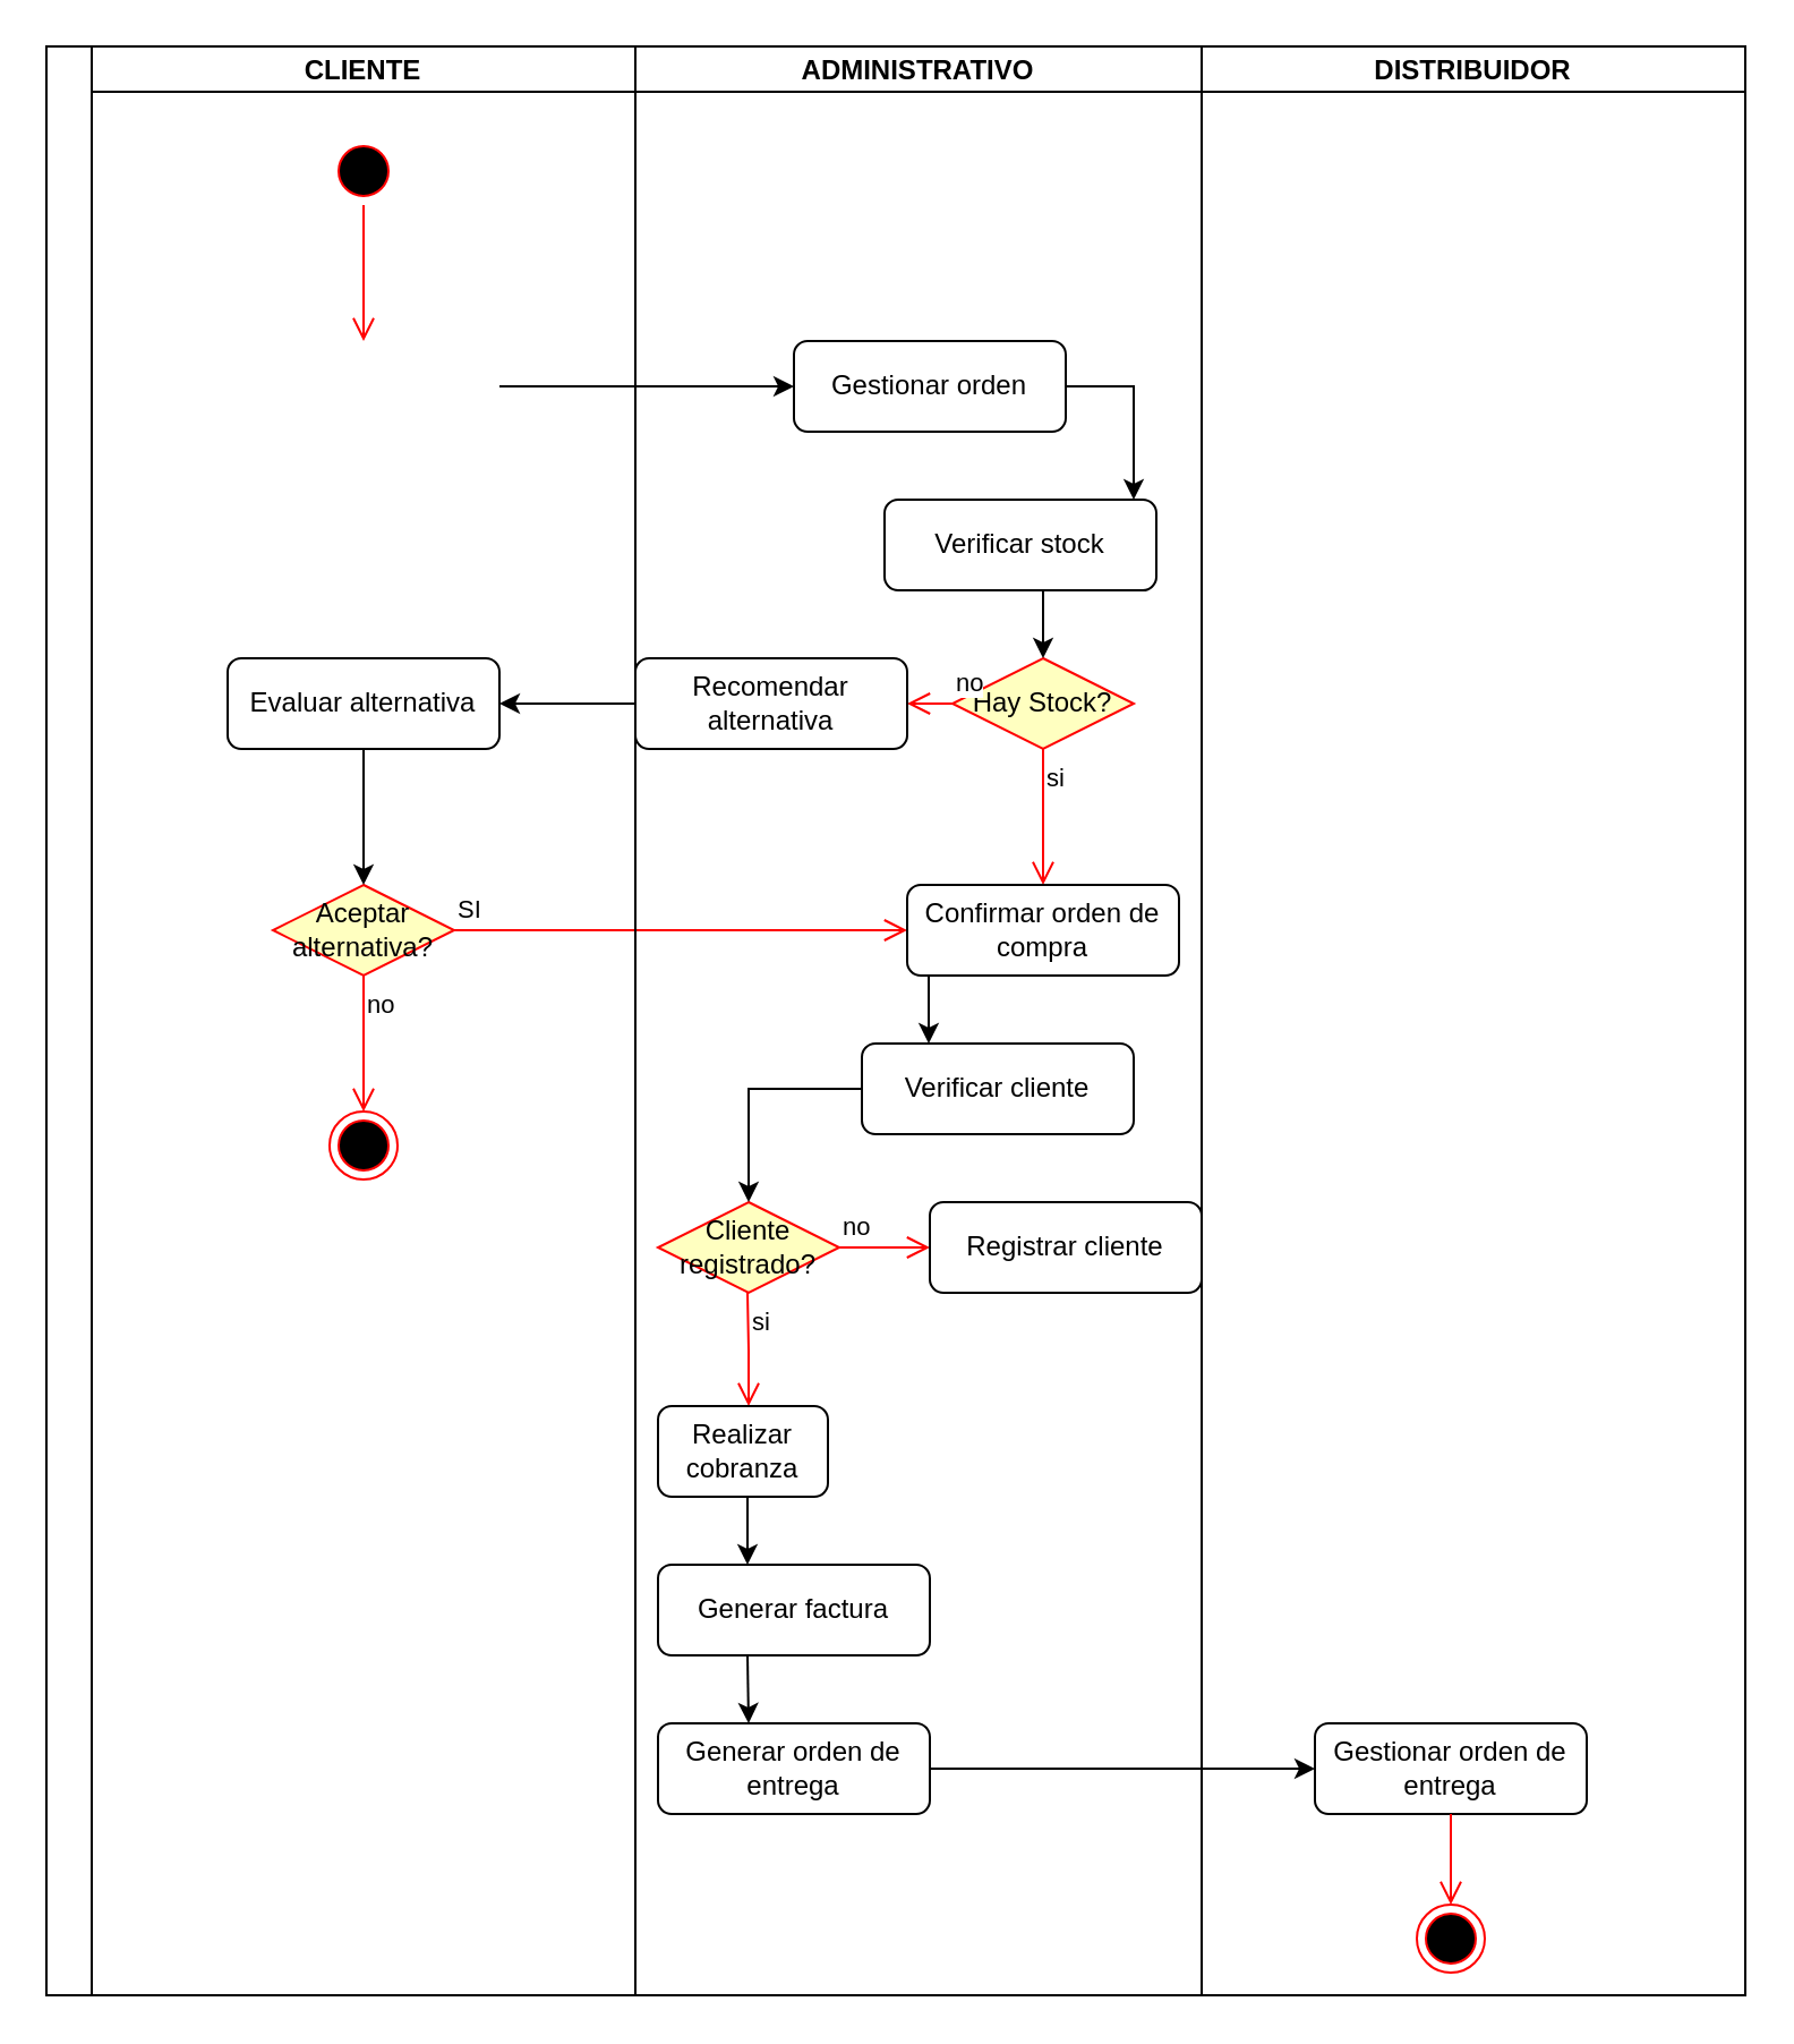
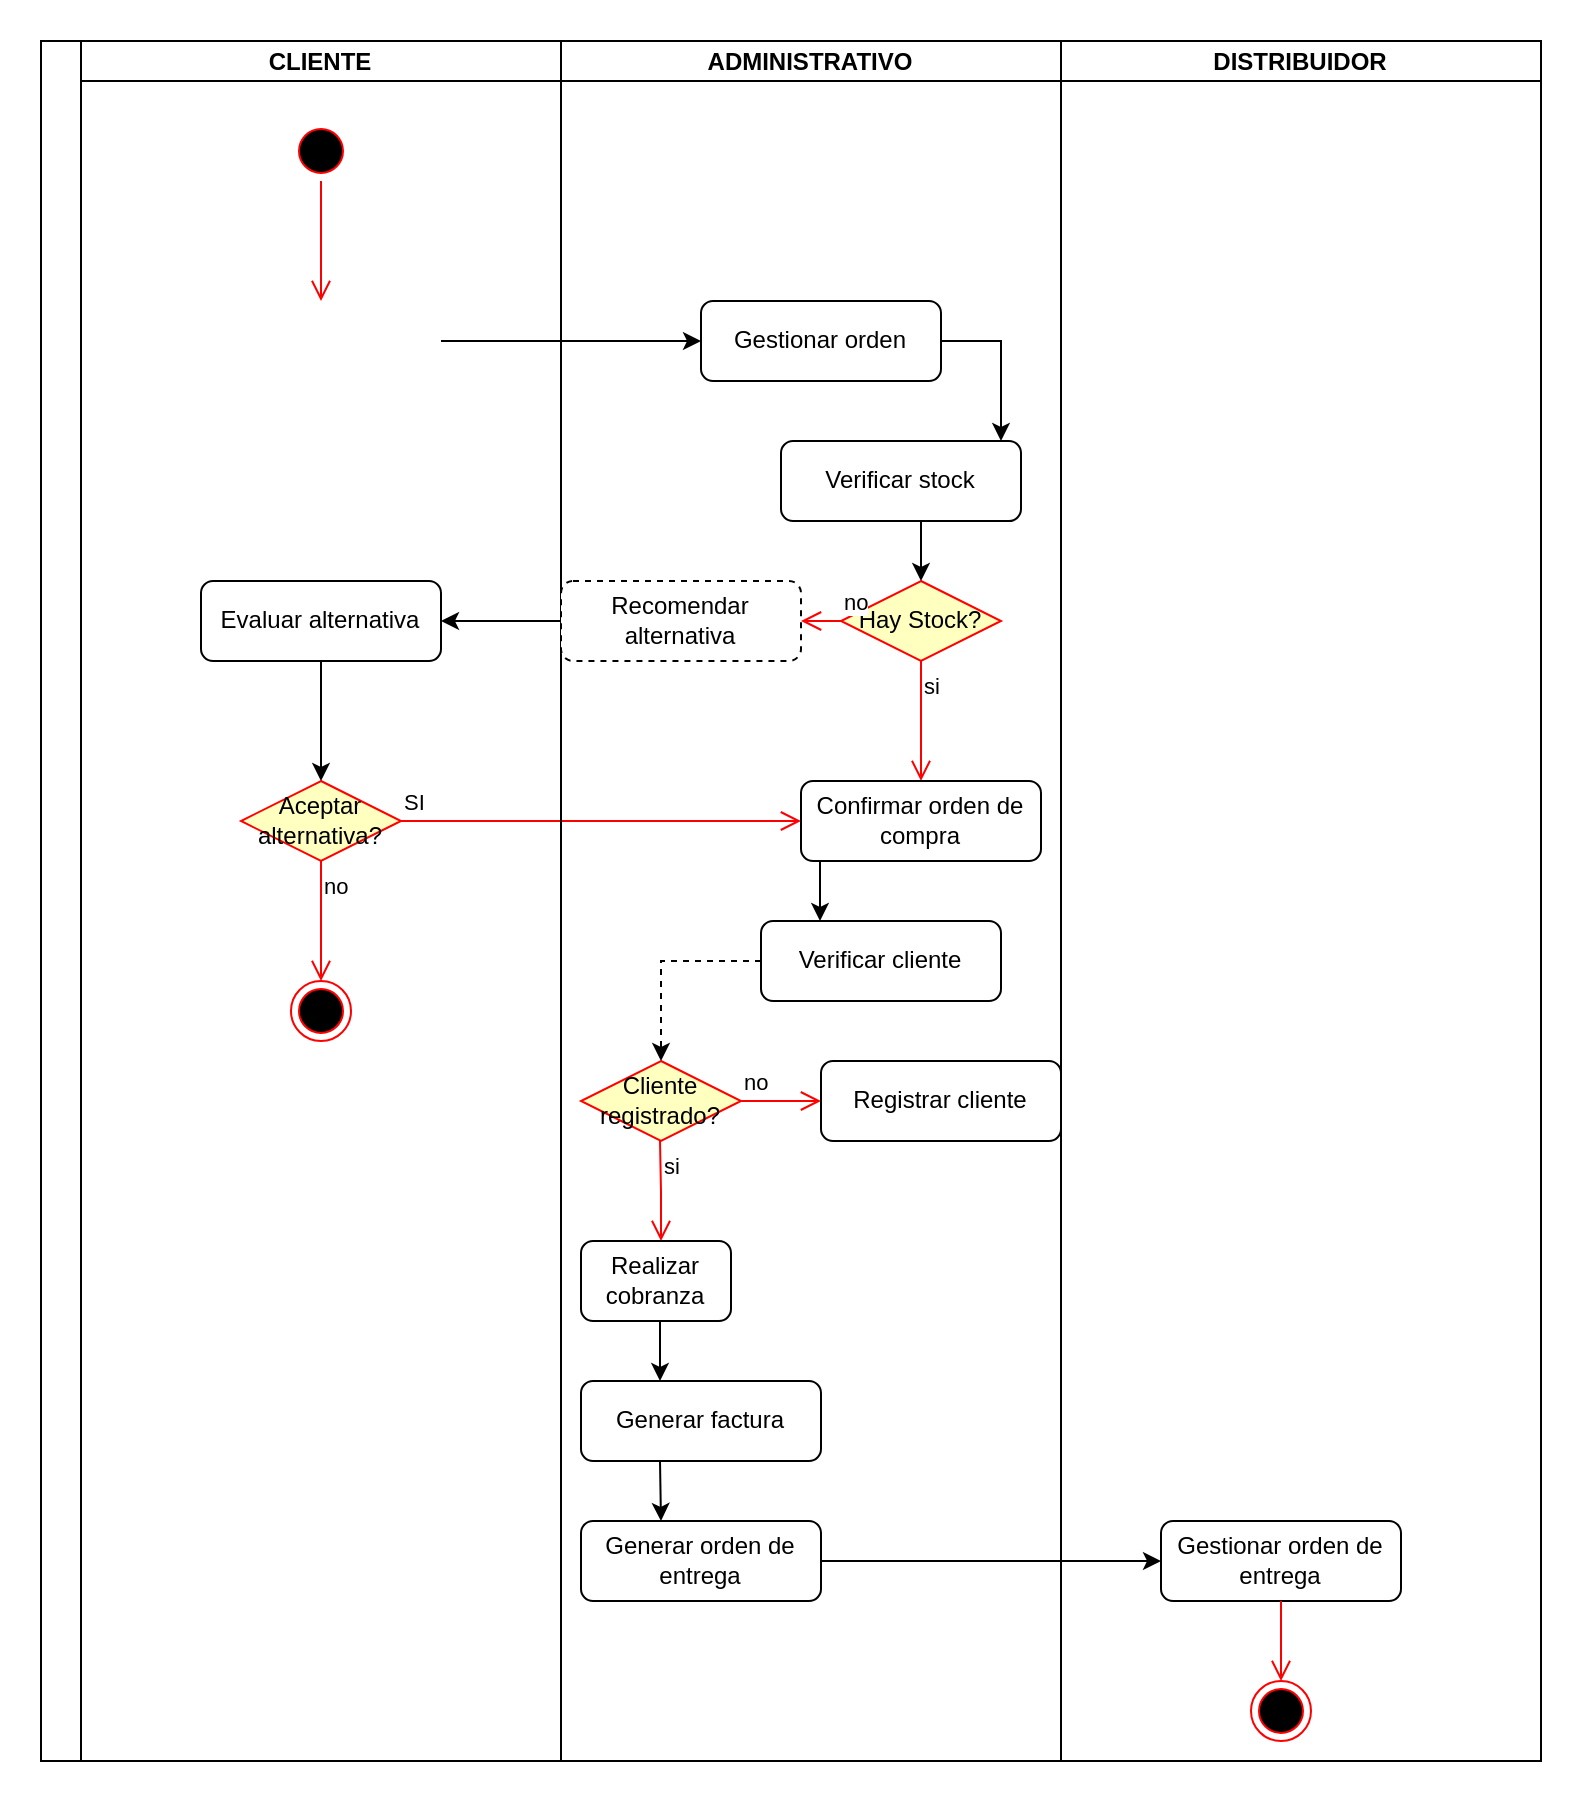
  <mxCell id="0" />
  <mxCell id="1" parent="0" />
  <mxCell id="2" value="" style="swimlane;childLayout=stackLayout;resizeParent=1;resizeParentMax=0;startSize=20;horizontal=0;horizontalStack=1;" vertex="1" parent="1"><mxGeometry x="20" y="20" width="510" height="860" as="geometry" /></mxCell>
  <mxCell id="3" value="CLIENTE" style="swimlane;startSize=20;" vertex="1" parent="2"><mxGeometry x="20" width="240" height="860" as="geometry" /></mxCell>
  <mxCell id="4" value="" style="endArrow=classic;html=1;rounded=0;entryX=0;entryY=0.5;entryDx=0;entryDy=0;" edge="1" parent="3" target="15"><mxGeometry width="50" height="50" relative="1" as="geometry"><mxPoint x="180" y="150" as="sourcePoint" /><mxPoint x="270" y="150" as="targetPoint" /></mxGeometry></mxCell>
  <mxCell id="5" value="" style="ellipse;html=1;shape=startState;fillColor=#000000;strokeColor=#ff0000;" vertex="1" parent="3"><mxGeometry x="105" y="40" width="30" height="30" as="geometry" /></mxCell>
  <mxCell id="6" value="" style="edgeStyle=orthogonalEdgeStyle;html=1;verticalAlign=bottom;endArrow=open;endSize=8;strokeColor=#ff0000;rounded=0;" edge="1" source="5" parent="3"><mxGeometry relative="1" as="geometry"><mxPoint x="120" y="130" as="targetPoint" /></mxGeometry></mxCell>
  <mxCell id="7" value="" style="endArrow=classic;html=1;rounded=0;exitX=0;exitY=0.5;exitDx=0;exitDy=0;" edge="1" parent="3" source="21"><mxGeometry width="50" height="50" relative="1" as="geometry"><mxPoint x="140" y="300" as="sourcePoint" /><mxPoint x="180" y="290" as="targetPoint" /></mxGeometry></mxCell>
  <mxCell id="8" value="Evaluar alternativa" style="rounded=1;whiteSpace=wrap;html=1;" vertex="1" parent="3"><mxGeometry x="60" y="270" width="120" height="40" as="geometry" /></mxCell>
  <mxCell id="9" value="Aceptar alternativa?" style="rhombus;whiteSpace=wrap;html=1;fontColor=#000000;fillColor=#ffffc0;strokeColor=#ff0000;" vertex="1" parent="3"><mxGeometry x="80" y="370" width="80" height="40" as="geometry" /></mxCell>
  <mxCell id="10" value="SI" style="edgeStyle=orthogonalEdgeStyle;html=1;align=left;verticalAlign=bottom;endArrow=open;endSize=8;strokeColor=#ff0000;rounded=0;" edge="1" source="9" parent="3"><mxGeometry x="-1" relative="1" as="geometry"><mxPoint x="360" y="390" as="targetPoint" /></mxGeometry></mxCell>
  <mxCell id="11" value="no" style="edgeStyle=orthogonalEdgeStyle;html=1;align=left;verticalAlign=top;endArrow=open;endSize=8;strokeColor=#ff0000;rounded=0;" edge="1" source="9" parent="3"><mxGeometry x="-1" relative="1" as="geometry"><mxPoint x="120" y="470" as="targetPoint" /><mxPoint as="offset" /></mxGeometry></mxCell>
  <mxCell id="12" value="" style="endArrow=classic;html=1;rounded=0;entryX=0.5;entryY=0;entryDx=0;entryDy=0;" edge="1" parent="3" target="9"><mxGeometry width="50" height="50" relative="1" as="geometry"><mxPoint x="120" y="310" as="sourcePoint" /><mxPoint x="170" y="260" as="targetPoint" /></mxGeometry></mxCell>
  <mxCell id="13" value="" style="ellipse;html=1;shape=endState;fillColor=#000000;strokeColor=#ff0000;" vertex="1" parent="3"><mxGeometry x="105" y="470" width="30" height="30" as="geometry" /></mxCell>
  <mxCell id="14" value="ADMINISTRATIVO" style="swimlane;startSize=20;" vertex="1" parent="2"><mxGeometry x="260" width="250" height="860" as="geometry" /></mxCell>
  <mxCell id="15" value="Gestionar orden" style="rounded=1;whiteSpace=wrap;html=1;" vertex="1" parent="14"><mxGeometry x="70" y="130" width="120" height="40" as="geometry" /></mxCell>
  <mxCell id="16" value="" style="endArrow=classic;html=1;rounded=0;" edge="1" parent="14"><mxGeometry width="50" height="50" relative="1" as="geometry"><mxPoint x="190" y="150" as="sourcePoint" /><mxPoint x="220" y="200" as="targetPoint" /><Array as="points"><mxPoint x="220" y="150" /></Array></mxGeometry></mxCell>
  <mxCell id="17" value="Verificar stock" style="rounded=1;whiteSpace=wrap;html=1;" vertex="1" parent="14"><mxGeometry x="110" y="200" width="120" height="40" as="geometry" /></mxCell>
  <mxCell id="18" value="Hay Stock?" style="rhombus;whiteSpace=wrap;html=1;fontColor=#000000;fillColor=#ffffc0;strokeColor=#ff0000;" vertex="1" parent="14"><mxGeometry x="140" y="270" width="80" height="40" as="geometry" /></mxCell>
  <mxCell id="19" value="si" style="edgeStyle=orthogonalEdgeStyle;html=1;align=left;verticalAlign=top;endArrow=open;endSize=8;strokeColor=#ff0000;rounded=0;entryX=0.5;entryY=0;entryDx=0;entryDy=0;" edge="1" source="18" parent="14" target="23"><mxGeometry x="-1" relative="1" as="geometry"><mxPoint x="180" y="350" as="targetPoint" /></mxGeometry></mxCell>
  <mxCell id="20" value="no" style="edgeStyle=orthogonalEdgeStyle;html=1;align=left;verticalAlign=bottom;endArrow=open;endSize=8;strokeColor=#ff0000;rounded=0;exitX=0;exitY=0.5;exitDx=0;exitDy=0;" edge="1" parent="14" source="18"><mxGeometry x="-1" relative="1" as="geometry"><mxPoint x="120" y="290" as="targetPoint" /><mxPoint x="40" y="330" as="sourcePoint" /></mxGeometry></mxCell>
- <mxCell id="21" value="Recomendar alternativa" style="rounded=1;whiteSpace=wrap;html=1;" vertex="1" parent="14"><mxGeometry y="270" width="120" height="40" as="geometry" /></mxCell>
+ <mxCell id="21" value="Recomendar alternativa" style="rounded=1;whiteSpace=wrap;html=1;dashed=1;" vertex="1" parent="14"><mxGeometry y="270" width="120" height="40" as="geometry" /></mxCell>
  <mxCell id="22" value="" style="endArrow=classic;html=1;rounded=0;exitX=0;exitY=0.5;exitDx=0;exitDy=0;entryX=0.5;entryY=0;entryDx=0;entryDy=0;" edge="1" parent="14" target="18"><mxGeometry width="50" height="50" relative="1" as="geometry"><mxPoint x="180" y="240" as="sourcePoint" /><mxPoint x="120" y="240" as="targetPoint" /></mxGeometry></mxCell>
  <mxCell id="23" value="Confirmar orden de compra" style="rounded=1;whiteSpace=wrap;html=1;" vertex="1" parent="14"><mxGeometry x="120" y="370" width="120" height="40" as="geometry" /></mxCell>
  <mxCell id="24" value="" style="endArrow=classic;html=1;rounded=0;exitX=0;exitY=0.5;exitDx=0;exitDy=0;entryX=0.5;entryY=0;entryDx=0;entryDy=0;" edge="1" parent="14"><mxGeometry width="50" height="50" relative="1" as="geometry"><mxPoint x="129.5" y="410" as="sourcePoint" /><mxPoint x="129.5" y="440" as="targetPoint" /></mxGeometry></mxCell>
  <mxCell id="25" value="Verificar cliente" style="rounded=1;whiteSpace=wrap;html=1;" vertex="1" parent="14"><mxGeometry x="100" y="440" width="120" height="40" as="geometry" /></mxCell>
  <mxCell id="26" value="Cliente registrado?" style="rhombus;whiteSpace=wrap;html=1;fontColor=#000000;fillColor=#ffffc0;strokeColor=#ff0000;" vertex="1" parent="14"><mxGeometry x="10" y="510" width="80" height="40" as="geometry" /></mxCell>
  <mxCell id="27" value="no" style="edgeStyle=orthogonalEdgeStyle;html=1;align=left;verticalAlign=bottom;endArrow=open;endSize=8;strokeColor=#ff0000;rounded=0;" edge="1" source="26" parent="14"><mxGeometry x="-1" relative="1" as="geometry"><mxPoint x="130" y="530" as="targetPoint" /></mxGeometry></mxCell>
- <mxCell id="28" value="" style="endArrow=classic;html=1;rounded=0;entryX=0.5;entryY=0;entryDx=0;entryDy=0;exitX=0;exitY=0.5;exitDx=0;exitDy=0;" edge="1" parent="14" source="25" target="26"><mxGeometry width="50" height="50" relative="1" as="geometry"><mxPoint x="140" y="480" as="sourcePoint" /><mxPoint x="79.5" y="510" as="targetPoint" /><Array as="points"><mxPoint x="50" y="460" /></Array></mxGeometry></mxCell>
+ <mxCell id="28" value="" style="endArrow=classic;html=1;rounded=0;entryX=0.5;entryY=0;entryDx=0;entryDy=0;exitX=0;exitY=0.5;exitDx=0;exitDy=0;dashed=1;" edge="1" parent="14" source="25" target="26"><mxGeometry width="50" height="50" relative="1" as="geometry"><mxPoint x="140" y="480" as="sourcePoint" /><mxPoint x="79.5" y="510" as="targetPoint" /><Array as="points"><mxPoint x="50" y="460" /></Array></mxGeometry></mxCell>
  <mxCell id="29" value="Registrar cliente" style="rounded=1;whiteSpace=wrap;html=1;" vertex="1" parent="14"><mxGeometry x="130" y="510" width="120" height="40" as="geometry" /></mxCell>
  <mxCell id="30" value="si" style="edgeStyle=orthogonalEdgeStyle;html=1;align=left;verticalAlign=top;endArrow=open;endSize=8;strokeColor=#ff0000;rounded=0;" edge="1" parent="14"><mxGeometry x="-1" relative="1" as="geometry"><mxPoint x="50" y="600" as="targetPoint" /><mxPoint x="49.5" y="550" as="sourcePoint" /></mxGeometry></mxCell>
  <mxCell id="31" value="Realizar cobranza" style="rounded=1;whiteSpace=wrap;html=1;" vertex="1" parent="14"><mxGeometry x="10" y="600" width="75" height="40" as="geometry" /></mxCell>
  <mxCell id="32" value="" style="endArrow=classic;html=1;rounded=0;exitX=0;exitY=0.5;exitDx=0;exitDy=0;entryX=0.5;entryY=0;entryDx=0;entryDy=0;" edge="1" parent="14"><mxGeometry width="50" height="50" relative="1" as="geometry"><mxPoint x="49.5" y="640" as="sourcePoint" /><mxPoint x="49.5" y="670" as="targetPoint" /></mxGeometry></mxCell>
  <mxCell id="33" value="Generar factura" style="rounded=1;whiteSpace=wrap;html=1;" vertex="1" parent="14"><mxGeometry x="10" y="670" width="120" height="40" as="geometry" /></mxCell>
  <mxCell id="34" value="" style="endArrow=classic;html=1;rounded=0;exitX=0;exitY=0.5;exitDx=0;exitDy=0;" edge="1" parent="14"><mxGeometry width="50" height="50" relative="1" as="geometry"><mxPoint x="49.5" y="710" as="sourcePoint" /><mxPoint x="50" y="740" as="targetPoint" /></mxGeometry></mxCell>
  <mxCell id="35" value="Generar orden de entrega" style="rounded=1;whiteSpace=wrap;html=1;" vertex="1" parent="14"><mxGeometry x="10" y="740" width="120" height="40" as="geometry" /></mxCell>
  <mxCell id="36" value="" style="endArrow=classic;html=1;rounded=0;" edge="1" parent="14"><mxGeometry width="50" height="50" relative="1" as="geometry"><mxPoint x="130" y="760" as="sourcePoint" /><mxPoint x="300" y="760" as="targetPoint" /></mxGeometry></mxCell>
  <mxCell id="37" value="DISTRIBUIDOR" style="swimlane;startSize=20;" vertex="1" parent="1"><mxGeometry x="530" y="20" width="240" height="860" as="geometry" /></mxCell>
  <mxCell id="38" value="Gestionar orden de entrega" style="rounded=1;whiteSpace=wrap;html=1;" vertex="1" parent="37"><mxGeometry x="50" y="740" width="120" height="40" as="geometry" /></mxCell>
  <mxCell id="39" value="" style="ellipse;html=1;shape=endState;fillColor=#000000;strokeColor=#ff0000;" vertex="1" parent="37"><mxGeometry x="95" y="820" width="30" height="30" as="geometry" /></mxCell>
  <mxCell id="40" value="" style="edgeStyle=orthogonalEdgeStyle;html=1;align=left;verticalAlign=top;endArrow=open;endSize=8;strokeColor=#ff0000;rounded=0;exitX=0.5;exitY=1;exitDx=0;exitDy=0;entryX=0.5;entryY=0;entryDx=0;entryDy=0;" edge="1" parent="37" source="38" target="39"><mxGeometry x="-1" relative="1" as="geometry"><mxPoint x="110" y="680" as="targetPoint" /><mxPoint x="109.5" y="630" as="sourcePoint" /><mxPoint as="offset" /></mxGeometry></mxCell>
